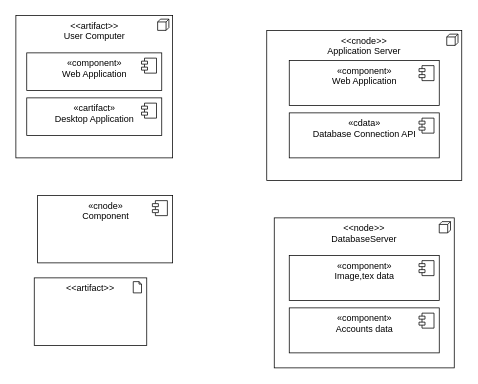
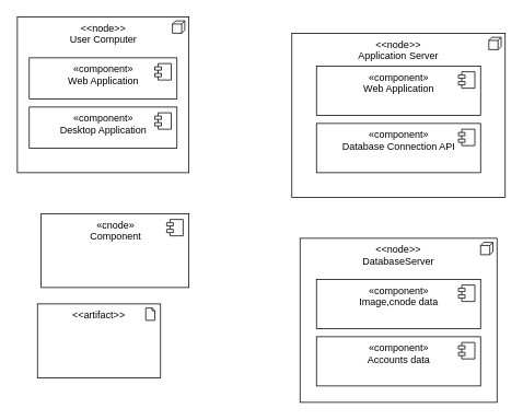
  <mxCell id="0" />
  <mxCell id="1" parent="0" />
  <mxCell id="2" value="&amp;lt;&amp;lt;artifact&amp;gt;&amp;gt;&lt;br&gt;" style="html=1;outlineConnect=0;whiteSpace=wrap;shape=mxgraph.archimate3.application;appType=artifact;archiType=square;verticalAlign=top;" parent="1" vertex="1"><mxGeometry x="45" y="370" width="150" height="90" as="geometry" /></mxCell>
- <mxCell id="3" value="&amp;lt;&amp;lt;artifact&amp;gt;&amp;gt;&lt;br&gt;User Computer" style="html=1;outlineConnect=0;whiteSpace=wrap;shape=mxgraph.archimate.application;appType=node;align=center;verticalAlign=top;" parent="1" vertex="1"><mxGeometry x="20.5" y="20" width="209" height="190" as="geometry" /></mxCell>
- <mxCell id="4" value="&amp;lt;&amp;lt;cnode&amp;gt;&amp;gt;&lt;br&gt;Application Server" style="html=1;outlineConnect=0;whiteSpace=wrap;shape=mxgraph.archimate.application;appType=node;align=center;verticalAlign=top;" parent="1" vertex="1"><mxGeometry x="355" y="40" width="260" height="200" as="geometry" /></mxCell>
+ <mxCell id="3" value="&amp;lt;&amp;lt;node&amp;gt;&amp;gt;&lt;br&gt;User Computer" style="html=1;outlineConnect=0;whiteSpace=wrap;shape=mxgraph.archimate.application;appType=node;align=center;verticalAlign=top;" parent="1" vertex="1"><mxGeometry x="20.5" y="20" width="209" height="190" as="geometry" /></mxCell>
+ <mxCell id="4" value="&amp;lt;&amp;lt;node&amp;gt;&amp;gt;&lt;br&gt;Application Server" style="html=1;outlineConnect=0;whiteSpace=wrap;shape=mxgraph.archimate.application;appType=node;align=center;verticalAlign=top;" parent="1" vertex="1"><mxGeometry x="355" y="40" width="260" height="200" as="geometry" /></mxCell>
  <mxCell id="5" value="«c&lt;span style=&quot;border-color: var(--border-color);&quot;&gt;node&lt;/span&gt;»&lt;br&gt;Component" style="html=1;dropTarget=0;verticalAlign=top;" parent="1" vertex="1"><mxGeometry x="49.5" y="260" width="180" height="90" as="geometry" /></mxCell>
  <mxCell id="6" value="" style="shape=module;jettyWidth=8;jettyHeight=4;" parent="5" vertex="1"><mxGeometry x="1" width="20" height="20" relative="1" as="geometry"><mxPoint x="-27" y="7" as="offset" /></mxGeometry></mxCell>
  <mxCell id="7" value="&amp;lt;&amp;lt;node&amp;gt;&amp;gt;&lt;br&gt;DatabaseServer" style="html=1;outlineConnect=0;whiteSpace=wrap;shape=mxgraph.archimate.application;appType=node;align=center;verticalAlign=top;" vertex="1" parent="1"><mxGeometry x="365" y="290" width="240" height="200" as="geometry" /></mxCell>
  <mxCell id="8" value="«c&lt;span style=&quot;border-color: var(--border-color);&quot;&gt;omponent&lt;/span&gt;»&lt;br&gt;Web Application" style="html=1;dropTarget=0;verticalAlign=top;" vertex="1" parent="1"><mxGeometry x="385" y="80" width="200" height="60" as="geometry" /></mxCell>
  <mxCell id="9" value="" style="shape=module;jettyWidth=8;jettyHeight=4;" vertex="1" parent="8"><mxGeometry x="1" width="20" height="20" relative="1" as="geometry"><mxPoint x="-27" y="7" as="offset" /></mxGeometry></mxCell>
- <mxCell id="10" value="«c&lt;span style=&quot;border-color: var(--border-color);&quot;&gt;data&lt;/span&gt;»&lt;br&gt;Database Connection API" style="html=1;dropTarget=0;verticalAlign=top;" vertex="1" parent="1"><mxGeometry x="385" y="150" width="200" height="60" as="geometry" /></mxCell>
+ <mxCell id="10" value="«c&lt;span style=&quot;border-color: var(--border-color);&quot;&gt;omponent&lt;/span&gt;»&lt;br&gt;Database Connection API" style="html=1;dropTarget=0;verticalAlign=top;" vertex="1" parent="1"><mxGeometry x="385" y="150" width="200" height="60" as="geometry" /></mxCell>
  <mxCell id="11" value="" style="shape=module;jettyWidth=8;jettyHeight=4;" vertex="1" parent="10"><mxGeometry x="1" width="20" height="20" relative="1" as="geometry"><mxPoint x="-27" y="7" as="offset" /></mxGeometry></mxCell>
  <mxCell id="12" value="«c&lt;span style=&quot;border-color: var(--border-color);&quot;&gt;omponent&lt;/span&gt;»&lt;br&gt;Web Application" style="html=1;dropTarget=0;verticalAlign=top;" vertex="1" parent="1"><mxGeometry x="35" y="70" width="180" height="50" as="geometry" /></mxCell>
  <mxCell id="13" value="" style="shape=module;jettyWidth=8;jettyHeight=4;" vertex="1" parent="12"><mxGeometry x="1" width="20" height="20" relative="1" as="geometry"><mxPoint x="-27" y="7" as="offset" /></mxGeometry></mxCell>
- <mxCell id="14" value="«c&lt;span style=&quot;border-color: var(--border-color);&quot;&gt;artifact&lt;/span&gt;»&lt;br&gt;Desktop Application" style="html=1;dropTarget=0;verticalAlign=top;" vertex="1" parent="1"><mxGeometry x="35" y="130" width="180" height="50" as="geometry" /></mxCell>
+ <mxCell id="14" value="«c&lt;span style=&quot;border-color: var(--border-color);&quot;&gt;omponent&lt;/span&gt;»&lt;br&gt;Desktop Application" style="html=1;dropTarget=0;verticalAlign=top;" vertex="1" parent="1"><mxGeometry x="35" y="130" width="180" height="50" as="geometry" /></mxCell>
  <mxCell id="15" value="" style="shape=module;jettyWidth=8;jettyHeight=4;" vertex="1" parent="14"><mxGeometry x="1" width="20" height="20" relative="1" as="geometry"><mxPoint x="-27" y="7" as="offset" /></mxGeometry></mxCell>
- <mxCell id="16" value="«c&lt;span style=&quot;border-color: var(--border-color);&quot;&gt;omponent&lt;/span&gt;»&lt;br&gt;Image,tex data" style="html=1;dropTarget=0;verticalAlign=top;" vertex="1" parent="1"><mxGeometry x="385" y="340" width="200" height="60" as="geometry" /></mxCell>
+ <mxCell id="16" value="«c&lt;span style=&quot;border-color: var(--border-color);&quot;&gt;omponent&lt;/span&gt;»&lt;br&gt;Image,cnode data" style="html=1;dropTarget=0;verticalAlign=top;" vertex="1" parent="1"><mxGeometry x="385" y="340" width="200" height="60" as="geometry" /></mxCell>
  <mxCell id="17" value="" style="shape=module;jettyWidth=8;jettyHeight=4;" vertex="1" parent="16"><mxGeometry x="1" width="20" height="20" relative="1" as="geometry"><mxPoint x="-27" y="7" as="offset" /></mxGeometry></mxCell>
  <mxCell id="18" value="«c&lt;span style=&quot;border-color: var(--border-color);&quot;&gt;omponent&lt;/span&gt;»&lt;br&gt;Accounts data" style="html=1;dropTarget=0;verticalAlign=top;" vertex="1" parent="1"><mxGeometry x="385" y="410" width="200" height="60" as="geometry" /></mxCell>
  <mxCell id="19" value="" style="shape=module;jettyWidth=8;jettyHeight=4;" vertex="1" parent="18"><mxGeometry x="1" width="20" height="20" relative="1" as="geometry"><mxPoint x="-27" y="7" as="offset" /></mxGeometry></mxCell>
